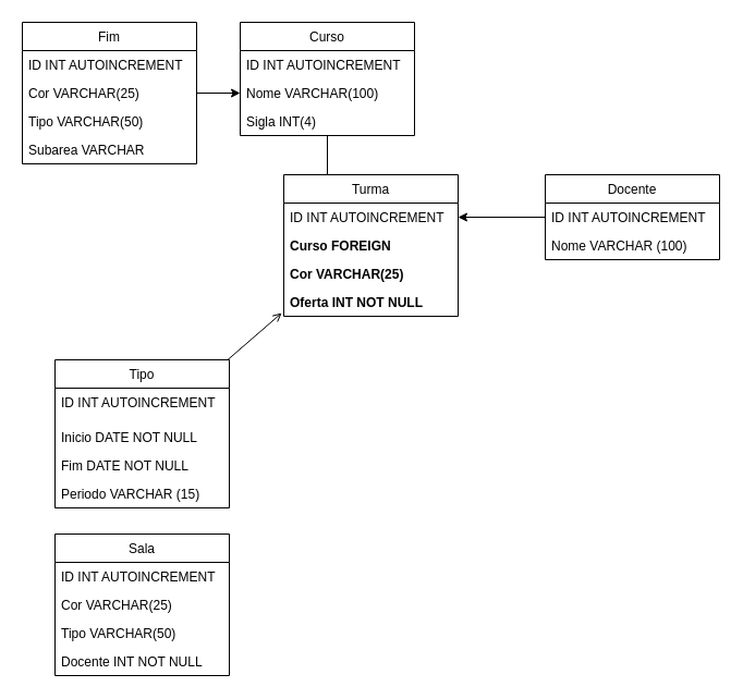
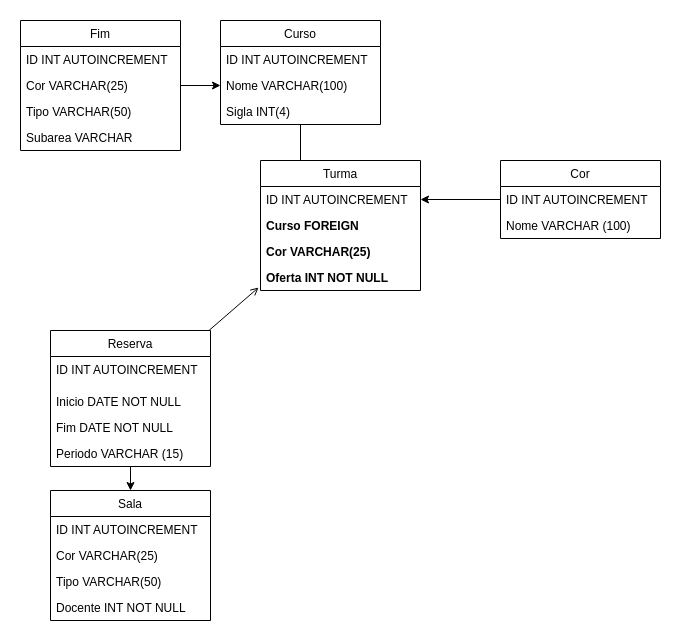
  <mxCell id="0" />
  <mxCell id="1" parent="0" />
  <mxCell id="2" style="edgeStyle=none;html=1;entryX=0.25;entryY=0;entryDx=0;entryDy=0;endArrow=none;" edge="1" parent="1" source="3" target="16"><mxGeometry relative="1" as="geometry" /></mxCell>
  <mxCell id="3" value="Curso" style="swimlane;fontStyle=0;childLayout=stackLayout;horizontal=1;startSize=26;fillColor=none;horizontalStack=0;resizeParent=1;resizeParentMax=0;resizeLast=0;collapsible=1;marginBottom=0;" parent="1" vertex="1"><mxGeometry x="220" y="20" width="160" height="104" as="geometry" /></mxCell>
  <mxCell id="4" value="ID INT AUTOINCREMENT" style="text;strokeColor=none;fillColor=none;align=left;verticalAlign=top;spacingLeft=4;spacingRight=4;overflow=hidden;rotatable=0;points=[[0,0.5],[1,0.5]];portConstraint=eastwest;" parent="3" vertex="1"><mxGeometry y="26" width="160" height="26" as="geometry" /></mxCell>
  <mxCell id="5" value="Nome VARCHAR(100)" style="text;strokeColor=none;fillColor=none;align=left;verticalAlign=top;spacingLeft=4;spacingRight=4;overflow=hidden;rotatable=0;points=[[0,0.5],[1,0.5]];portConstraint=eastwest;fontStyle=0" parent="3" vertex="1"><mxGeometry y="52" width="160" height="26" as="geometry" /></mxCell>
  <mxCell id="6" value="Sigla INT(4)" style="text;strokeColor=none;fillColor=none;align=left;verticalAlign=top;spacingLeft=4;spacingRight=4;overflow=hidden;rotatable=0;points=[[0,0.5],[1,0.5]];portConstraint=eastwest;fontStyle=0" parent="3" vertex="1"><mxGeometry y="78" width="160" height="26" as="geometry" /></mxCell>
  <mxCell id="7" value="Sala" style="swimlane;fontStyle=0;childLayout=stackLayout;horizontal=1;startSize=26;fillColor=none;horizontalStack=0;resizeParent=1;resizeParentMax=0;resizeLast=0;collapsible=1;marginBottom=0;" parent="1" vertex="1"><mxGeometry x="50" y="490" width="160" height="130" as="geometry" /></mxCell>
  <mxCell id="8" value="ID INT AUTOINCREMENT" style="text;strokeColor=none;fillColor=none;align=left;verticalAlign=top;spacingLeft=4;spacingRight=4;overflow=hidden;rotatable=0;points=[[0,0.5],[1,0.5]];portConstraint=eastwest;" parent="7" vertex="1"><mxGeometry y="26" width="160" height="26" as="geometry" /></mxCell>
  <mxCell id="9" value="Cor VARCHAR(25)" style="text;strokeColor=none;fillColor=none;align=left;verticalAlign=top;spacingLeft=4;spacingRight=4;overflow=hidden;rotatable=0;points=[[0,0.5],[1,0.5]];portConstraint=eastwest;fontStyle=0" parent="7" vertex="1"><mxGeometry y="52" width="160" height="26" as="geometry" /></mxCell>
  <mxCell id="10" value="Tipo VARCHAR(50)" style="text;strokeColor=none;fillColor=none;align=left;verticalAlign=top;spacingLeft=4;spacingRight=4;overflow=hidden;rotatable=0;points=[[0,0.5],[1,0.5]];portConstraint=eastwest;" parent="7" vertex="1"><mxGeometry y="78" width="160" height="26" as="geometry" /></mxCell>
  <mxCell id="11" value="Docente INT NOT NULL" style="text;strokeColor=none;fillColor=none;align=left;verticalAlign=top;spacingLeft=4;spacingRight=4;overflow=hidden;rotatable=0;points=[[0,0.5],[1,0.5]];portConstraint=eastwest;" parent="7" vertex="1"><mxGeometry y="104" width="160" height="26" as="geometry" /></mxCell>
  <mxCell id="12" style="edgeStyle=none;html=1;entryX=1;entryY=0.5;entryDx=0;entryDy=0;" edge="1" parent="1" source="13" target="17"><mxGeometry relative="1" as="geometry" /></mxCell>
- <mxCell id="13" value="Docente" style="swimlane;fontStyle=0;childLayout=stackLayout;horizontal=1;startSize=26;fillColor=none;horizontalStack=0;resizeParent=1;resizeParentMax=0;resizeLast=0;collapsible=1;marginBottom=0;" parent="1" vertex="1"><mxGeometry x="500" y="160" width="160" height="78" as="geometry" /></mxCell>
+ <mxCell id="13" value="Cor" style="swimlane;fontStyle=0;childLayout=stackLayout;horizontal=1;startSize=26;fillColor=none;horizontalStack=0;resizeParent=1;resizeParentMax=0;resizeLast=0;collapsible=1;marginBottom=0;" parent="1" vertex="1"><mxGeometry x="500" y="160" width="160" height="78" as="geometry" /></mxCell>
  <mxCell id="14" value="ID INT AUTOINCREMENT" style="text;strokeColor=none;fillColor=none;align=left;verticalAlign=top;spacingLeft=4;spacingRight=4;overflow=hidden;rotatable=0;points=[[0,0.5],[1,0.5]];portConstraint=eastwest;" parent="13" vertex="1"><mxGeometry y="26" width="160" height="26" as="geometry" /></mxCell>
  <mxCell id="15" value="Nome VARCHAR (100)" style="text;strokeColor=none;fillColor=none;align=left;verticalAlign=top;spacingLeft=4;spacingRight=4;overflow=hidden;rotatable=0;points=[[0,0.5],[1,0.5]];portConstraint=eastwest;fontStyle=0" parent="13" vertex="1"><mxGeometry y="52" width="160" height="26" as="geometry" /></mxCell>
  <mxCell id="16" value="Turma" style="swimlane;fontStyle=0;childLayout=stackLayout;horizontal=1;startSize=26;fillColor=none;horizontalStack=0;resizeParent=1;resizeParentMax=0;resizeLast=0;collapsible=1;marginBottom=0;" parent="1" vertex="1"><mxGeometry x="260" y="160" width="160" height="130" as="geometry" /></mxCell>
  <mxCell id="17" value="ID INT AUTOINCREMENT" style="text;strokeColor=none;fillColor=none;align=left;verticalAlign=top;spacingLeft=4;spacingRight=4;overflow=hidden;rotatable=0;points=[[0,0.5],[1,0.5]];portConstraint=eastwest;" parent="16" vertex="1"><mxGeometry y="26" width="160" height="26" as="geometry" /></mxCell>
  <mxCell id="18" value="Curso FOREIGN " style="text;strokeColor=none;fillColor=none;align=left;verticalAlign=top;spacingLeft=4;spacingRight=4;overflow=hidden;rotatable=0;points=[[0,0.5],[1,0.5]];portConstraint=eastwest;fontStyle=1" parent="16" vertex="1"><mxGeometry y="52" width="160" height="26" as="geometry" /></mxCell>
  <mxCell id="19" value="Cor VARCHAR(25)" style="text;strokeColor=none;fillColor=none;align=left;verticalAlign=top;spacingLeft=4;spacingRight=4;overflow=hidden;rotatable=0;points=[[0,0.5],[1,0.5]];portConstraint=eastwest;fontStyle=1" parent="16" vertex="1"><mxGeometry y="78" width="160" height="26" as="geometry" /></mxCell>
  <mxCell id="20" value="Oferta INT NOT NULL" style="text;strokeColor=none;fillColor=none;align=left;verticalAlign=top;spacingLeft=4;spacingRight=4;overflow=hidden;rotatable=0;points=[[0,0.5],[1,0.5]];portConstraint=eastwest;fontStyle=1" parent="16" vertex="1"><mxGeometry y="104" width="160" height="26" as="geometry" /></mxCell>
  <mxCell id="21" style="edgeStyle=none;html=1;entryX=-0.012;entryY=0.885;entryDx=0;entryDy=0;entryPerimeter=0;endArrow=open;" edge="1" parent="1" source="22" target="20"><mxGeometry relative="1" as="geometry" /></mxCell>
- <mxCell id="22" value="Tipo" style="swimlane;fontStyle=0;childLayout=stackLayout;horizontal=1;startSize=26;fillColor=none;horizontalStack=0;resizeParent=1;resizeParentMax=0;resizeLast=0;collapsible=1;marginBottom=0;" parent="1" vertex="1"><mxGeometry x="50" y="330" width="160" height="136" as="geometry" /></mxCell>
+ <mxCell id="22" value="Reserva" style="swimlane;fontStyle=0;childLayout=stackLayout;horizontal=1;startSize=26;fillColor=none;horizontalStack=0;resizeParent=1;resizeParentMax=0;resizeLast=0;collapsible=1;marginBottom=0;" parent="1" vertex="1"><mxGeometry x="50" y="330" width="160" height="136" as="geometry" /></mxCell>
  <mxCell id="23" value="ID INT AUTOINCREMENT" style="text;strokeColor=none;fillColor=none;align=left;verticalAlign=top;spacingLeft=4;spacingRight=4;overflow=hidden;rotatable=0;points=[[0,0.5],[1,0.5]];portConstraint=eastwest;" parent="22" vertex="1"><mxGeometry y="26" width="160" height="32" as="geometry" /></mxCell>
  <mxCell id="24" value="Inicio DATE NOT NULL" style="text;strokeColor=none;fillColor=none;align=left;verticalAlign=top;spacingLeft=4;spacingRight=4;overflow=hidden;rotatable=0;points=[[0,0.5],[1,0.5]];portConstraint=eastwest;" parent="22" vertex="1"><mxGeometry y="58" width="160" height="26" as="geometry" /></mxCell>
  <mxCell id="25" value="Fim DATE NOT NULL" style="text;strokeColor=none;fillColor=none;align=left;verticalAlign=top;spacingLeft=4;spacingRight=4;overflow=hidden;rotatable=0;points=[[0,0.5],[1,0.5]];portConstraint=eastwest;" parent="22" vertex="1"><mxGeometry y="84" width="160" height="26" as="geometry" /></mxCell>
  <mxCell id="26" value="Periodo VARCHAR (15)" style="text;strokeColor=none;fillColor=none;align=left;verticalAlign=top;spacingLeft=4;spacingRight=4;overflow=hidden;rotatable=0;points=[[0,0.5],[1,0.5]];portConstraint=eastwest;" parent="22" vertex="1"><mxGeometry y="110" width="160" height="26" as="geometry" /></mxCell>
  <mxCell id="27" style="edgeStyle=none;html=1;entryX=0;entryY=0.5;entryDx=0;entryDy=0;" edge="1" parent="1" source="28" target="5"><mxGeometry relative="1" as="geometry" /></mxCell>
  <mxCell id="28" value="Fim" style="swimlane;fontStyle=0;childLayout=stackLayout;horizontal=1;startSize=26;fillColor=none;horizontalStack=0;resizeParent=1;resizeParentMax=0;resizeLast=0;collapsible=1;marginBottom=0;" parent="1" vertex="1"><mxGeometry x="20" y="20" width="160" height="130" as="geometry" /></mxCell>
  <mxCell id="29" value="ID INT AUTOINCREMENT" style="text;strokeColor=none;fillColor=none;align=left;verticalAlign=top;spacingLeft=4;spacingRight=4;overflow=hidden;rotatable=0;points=[[0,0.5],[1,0.5]];portConstraint=eastwest;" parent="28" vertex="1"><mxGeometry y="26" width="160" height="26" as="geometry" /></mxCell>
  <mxCell id="30" value="Cor VARCHAR(25)" style="text;strokeColor=none;fillColor=none;align=left;verticalAlign=top;spacingLeft=4;spacingRight=4;overflow=hidden;rotatable=0;points=[[0,0.5],[1,0.5]];portConstraint=eastwest;fontStyle=0" parent="28" vertex="1"><mxGeometry y="52" width="160" height="26" as="geometry" /></mxCell>
  <mxCell id="31" value="Tipo VARCHAR(50)" style="text;strokeColor=none;fillColor=none;align=left;verticalAlign=top;spacingLeft=4;spacingRight=4;overflow=hidden;rotatable=0;points=[[0,0.5],[1,0.5]];portConstraint=eastwest;" parent="28" vertex="1"><mxGeometry y="78" width="160" height="26" as="geometry" /></mxCell>
  <mxCell id="32" value="Subarea VARCHAR " style="text;strokeColor=none;fillColor=none;align=left;verticalAlign=top;spacingLeft=4;spacingRight=4;overflow=hidden;rotatable=0;points=[[0,0.5],[1,0.5]];portConstraint=eastwest;" parent="28" vertex="1"><mxGeometry y="104" width="160" height="26" as="geometry" /></mxCell>
+ <mxCell id="33" style="edgeStyle=none;html=1;" edge="1" parent="1" source="26" target="7"><mxGeometry relative="1" as="geometry" /></mxCell>
